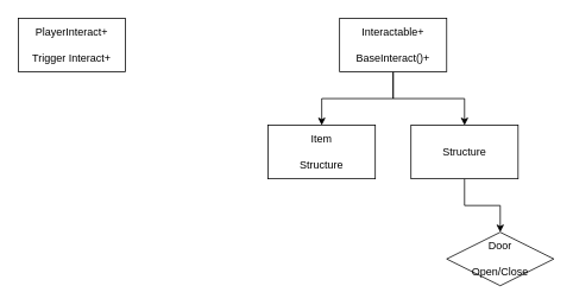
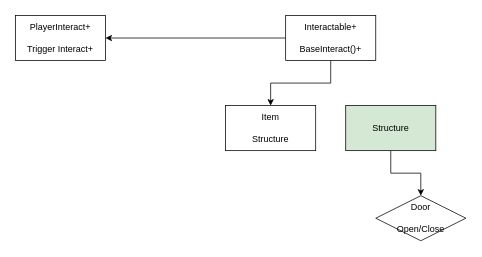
  <mxCell id="0" />
  <mxCell id="1" parent="0" />
  <mxCell id="2" value="PlayerInteract+&lt;div&gt;&lt;br&gt;&lt;/div&gt;&lt;div&gt;Trigger Interact+&lt;/div&gt;" style="rounded=0;whiteSpace=wrap;html=1;" vertex="1" parent="1"><mxGeometry x="20" y="20" width="120" height="60" as="geometry" /></mxCell>
  <mxCell id="3" style="edgeStyle=orthogonalEdgeStyle;rounded=0;orthogonalLoop=1;jettySize=auto;html=1;entryX=0.5;entryY=0;entryDx=0;entryDy=0;" edge="1" parent="1" source="5" target="6"><mxGeometry relative="1" as="geometry" /></mxCell>
- <mxCell id="4" style="edgeStyle=orthogonalEdgeStyle;rounded=0;orthogonalLoop=1;jettySize=auto;html=1;entryX=0.5;entryY=0;entryDx=0;entryDy=0;" edge="1" parent="1" source="5" target="8"><mxGeometry relative="1" as="geometry" /></mxCell>
+ <mxCell id="4" style="edgeStyle=orthogonalEdgeStyle;rounded=0;orthogonalLoop=1;jettySize=auto;html=1;" edge="1" parent="1" source="5" target="2"><mxGeometry relative="1" as="geometry" /></mxCell>
  <mxCell id="5" value="Interactable+&lt;div&gt;&lt;br&gt;&lt;/div&gt;&lt;div&gt;BaseInteract()+&lt;/div&gt;" style="rounded=0;whiteSpace=wrap;html=1;" vertex="1" parent="1"><mxGeometry x="380" y="20" width="120" height="60" as="geometry" /></mxCell>
  <mxCell id="6" value="Item&lt;div&gt;&lt;br&gt;&lt;/div&gt;&lt;div&gt;Structure&lt;/div&gt;" style="rounded=0;whiteSpace=wrap;html=1;" vertex="1" parent="1"><mxGeometry x="300" y="140" width="120" height="60" as="geometry" /></mxCell>
  <mxCell id="7" style="edgeStyle=orthogonalEdgeStyle;rounded=0;orthogonalLoop=1;jettySize=auto;html=1;entryX=0.5;entryY=0;entryDx=0;entryDy=0;" edge="1" parent="1" source="8" target="9"><mxGeometry relative="1" as="geometry" /></mxCell>
- <mxCell id="8" value="Structure" style="rounded=0;whiteSpace=wrap;html=1;" vertex="1" parent="1"><mxGeometry x="460" y="140" width="120" height="60" as="geometry" /></mxCell>
+ <mxCell id="8" value="Structure" style="rounded=0;whiteSpace=wrap;html=1;fillColor=#d5e8d4;" vertex="1" parent="1"><mxGeometry x="460" y="140" width="120" height="60" as="geometry" /></mxCell>
  <mxCell id="9" value="Door&lt;div&gt;&lt;br&gt;&lt;/div&gt;&lt;div&gt;Open/Close&lt;/div&gt;" style="rhombus;whiteSpace=wrap;html=1;" vertex="1" parent="1"><mxGeometry x="500" y="260" width="120" height="60" as="geometry" /></mxCell>
